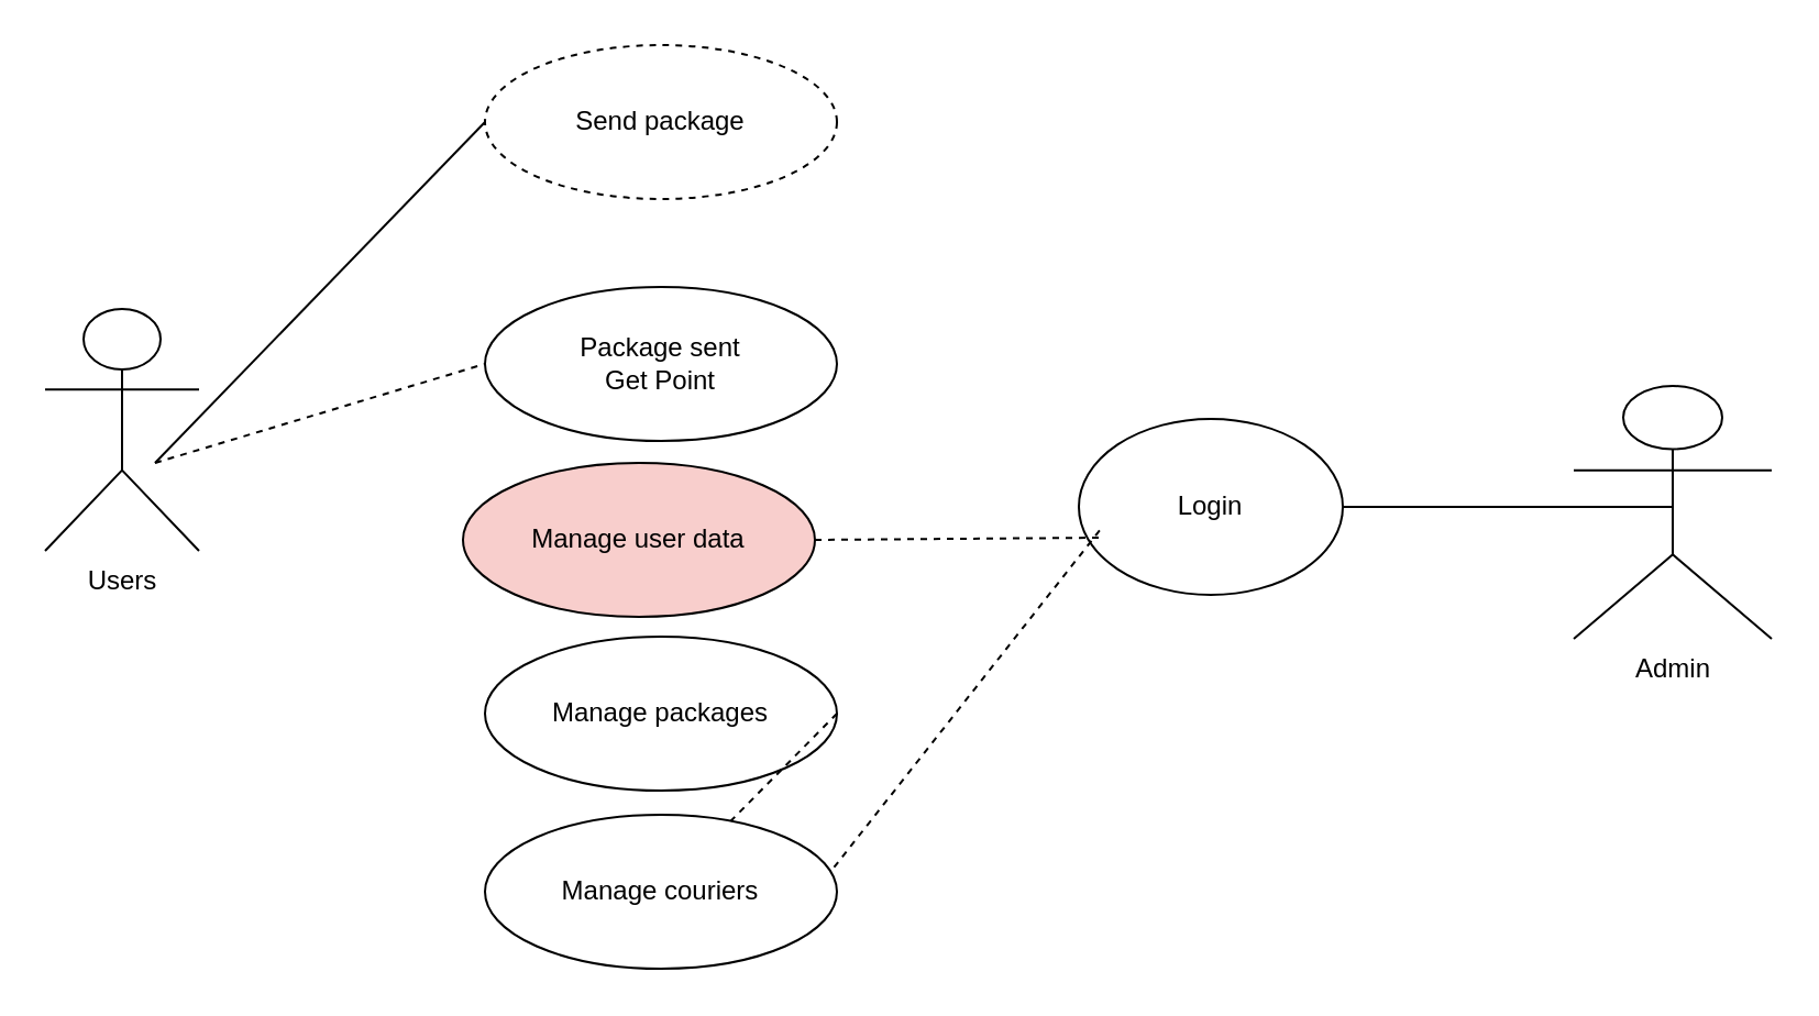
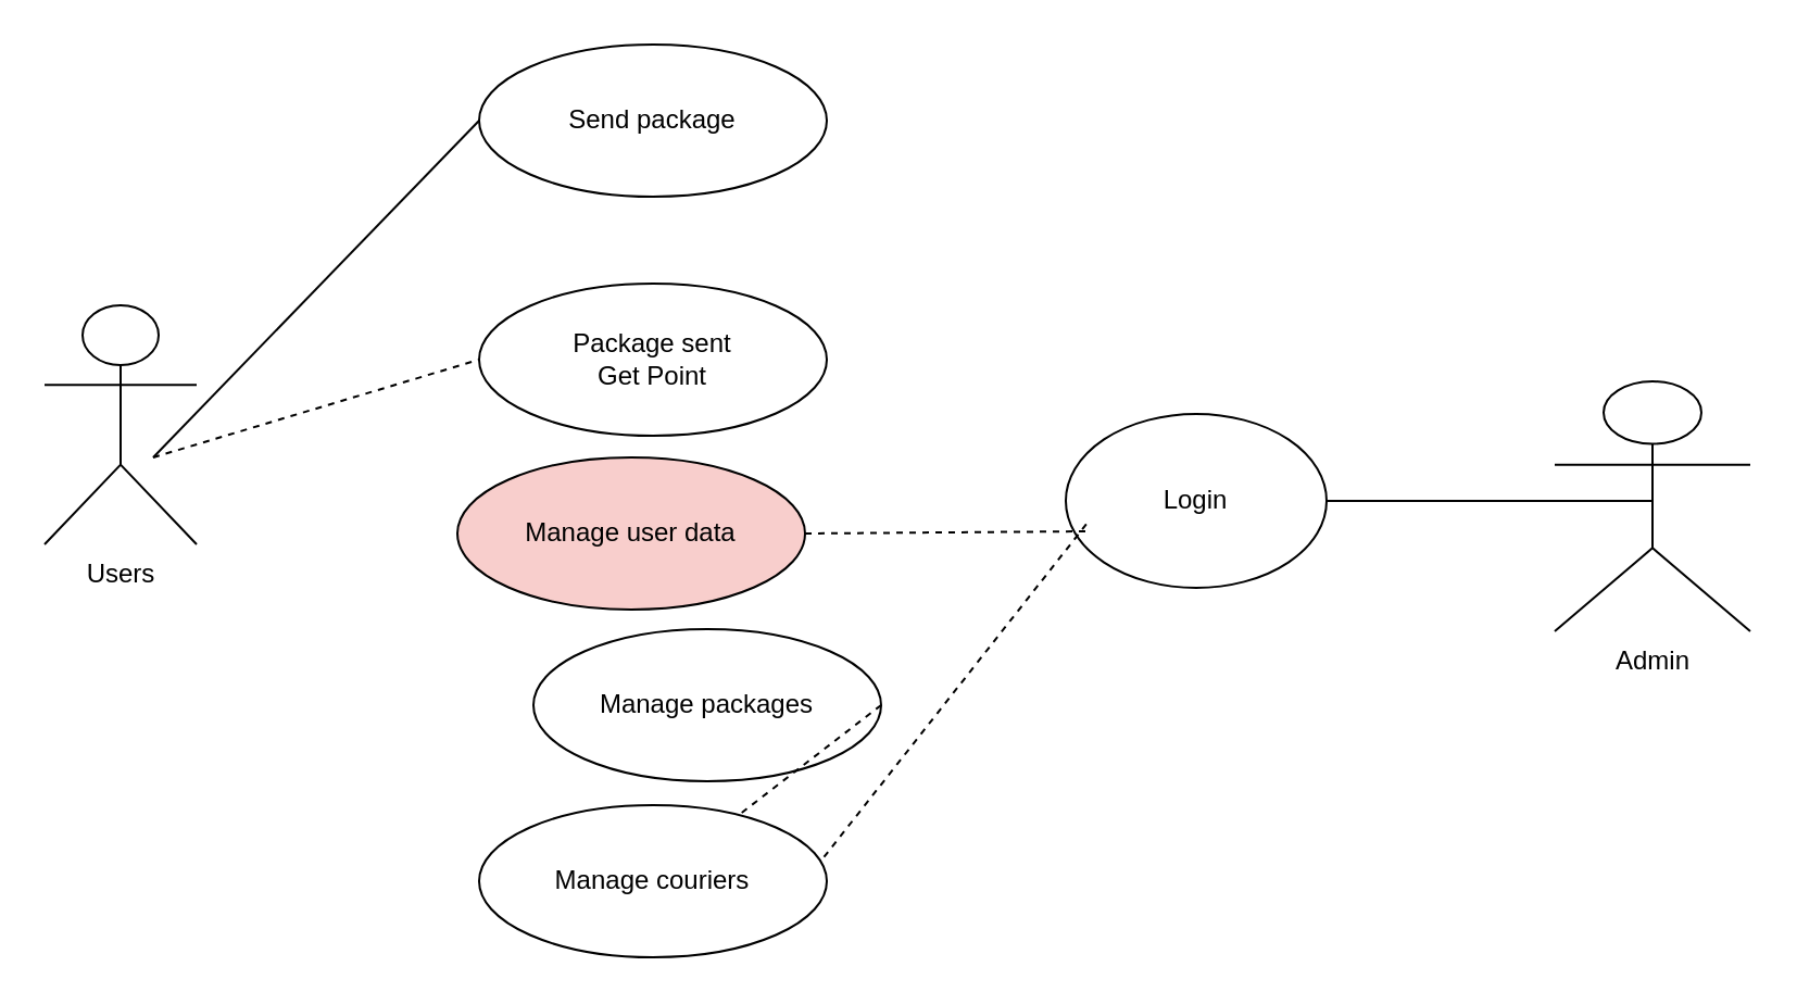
  <mxCell id="0" />
  <mxCell id="1" parent="0" />
  <mxCell id="2" value="Users" style="shape=umlActor;verticalLabelPosition=bottom;verticalAlign=top;html=1;outlineConnect=0;" vertex="1" parent="1"><mxGeometry x="20" y="140" width="70" height="110" as="geometry" /></mxCell>
  <mxCell id="3" value="Admin" style="shape=umlActor;verticalLabelPosition=bottom;verticalAlign=top;html=1;outlineConnect=0;" vertex="1" parent="1"><mxGeometry x="715" y="175" width="90" height="115" as="geometry" /></mxCell>
  <mxCell id="4" value="Manage couriers" style="ellipse;whiteSpace=wrap;html=1;" vertex="1" parent="1"><mxGeometry x="220" y="370" width="160" height="70" as="geometry" /></mxCell>
- <mxCell id="5" value="Manage packages" style="ellipse;whiteSpace=wrap;html=1;gradientColor=none;" vertex="1" parent="1"><mxGeometry x="220" y="289" width="160" height="70" as="geometry" /></mxCell>
+ <mxCell id="5" value="Manage packages" style="ellipse;whiteSpace=wrap;html=1;gradientColor=none;" vertex="1" parent="1"><mxGeometry x="245" y="289" width="160" height="70" as="geometry" /></mxCell>
  <mxCell id="6" value="Manage user data" style="ellipse;whiteSpace=wrap;html=1;fillColor=#f8cecc;" vertex="1" parent="1"><mxGeometry x="210" y="210" width="160" height="70" as="geometry" /></mxCell>
  <mxCell id="7" value="Package sent&lt;div&gt;Get Point&lt;/div&gt;" style="ellipse;whiteSpace=wrap;html=1;" vertex="1" parent="1"><mxGeometry x="220" y="130" width="160" height="70" as="geometry" /></mxCell>
- <mxCell id="8" value="Send package" style="ellipse;whiteSpace=wrap;html=1;dashed=1;" vertex="1" parent="1"><mxGeometry x="220" y="20" width="160" height="70" as="geometry" /></mxCell>
+ <mxCell id="8" value="Send package" style="ellipse;whiteSpace=wrap;html=1;" vertex="1" parent="1"><mxGeometry x="220" y="20" width="160" height="70" as="geometry" /></mxCell>
  <mxCell id="9" value="" style="endArrow=none;html=1;rounded=0;entryX=0;entryY=0.5;entryDx=0;entryDy=0;" edge="1" parent="1" target="8"><mxGeometry width="50" height="50" relative="1" as="geometry"><mxPoint x="70" y="210" as="sourcePoint" /><mxPoint x="380" y="240" as="targetPoint" /></mxGeometry></mxCell>
  <mxCell id="10" value="" style="endArrow=none;dashed=1;html=1;rounded=0;entryX=0;entryY=0.5;entryDx=0;entryDy=0;" edge="1" parent="1" target="7"><mxGeometry width="50" height="50" relative="1" as="geometry"><mxPoint x="70" y="210" as="sourcePoint" /><mxPoint x="210" y="160" as="targetPoint" /></mxGeometry></mxCell>
  <mxCell id="11" value="Login" style="ellipse;whiteSpace=wrap;html=1;" vertex="1" parent="1"><mxGeometry x="490" y="190" width="120" height="80" as="geometry" /></mxCell>
  <mxCell id="12" value="" style="endArrow=none;dashed=1;html=1;rounded=0;exitX=1;exitY=0.5;exitDx=0;exitDy=0;" edge="1" parent="1" source="6"><mxGeometry width="50" height="50" relative="1" as="geometry"><mxPoint x="280" y="300" as="sourcePoint" /><mxPoint x="500" y="244" as="targetPoint" /></mxGeometry></mxCell>
  <mxCell id="13" value="" style="endArrow=none;dashed=1;html=1;rounded=0;exitX=1;exitY=0.5;exitDx=0;exitDy=0;" edge="1" parent="1" source="5" target="4"><mxGeometry width="50" height="50" relative="1" as="geometry"><mxPoint x="280" y="300" as="sourcePoint" /><mxPoint x="330" y="250" as="targetPoint" /></mxGeometry></mxCell>
  <mxCell id="14" value="" style="endArrow=none;dashed=1;html=1;rounded=0;exitX=0.992;exitY=0.341;exitDx=0;exitDy=0;exitPerimeter=0;" edge="1" parent="1" source="4"><mxGeometry width="50" height="50" relative="1" as="geometry"><mxPoint x="280" y="300" as="sourcePoint" /><mxPoint x="500" y="240" as="targetPoint" /></mxGeometry></mxCell>
  <mxCell id="15" value="" style="endArrow=none;html=1;rounded=0;exitX=1;exitY=0.5;exitDx=0;exitDy=0;" edge="1" parent="1" source="11"><mxGeometry width="50" height="50" relative="1" as="geometry"><mxPoint x="710" y="280" as="sourcePoint" /><mxPoint x="760" y="230" as="targetPoint" /></mxGeometry></mxCell>
